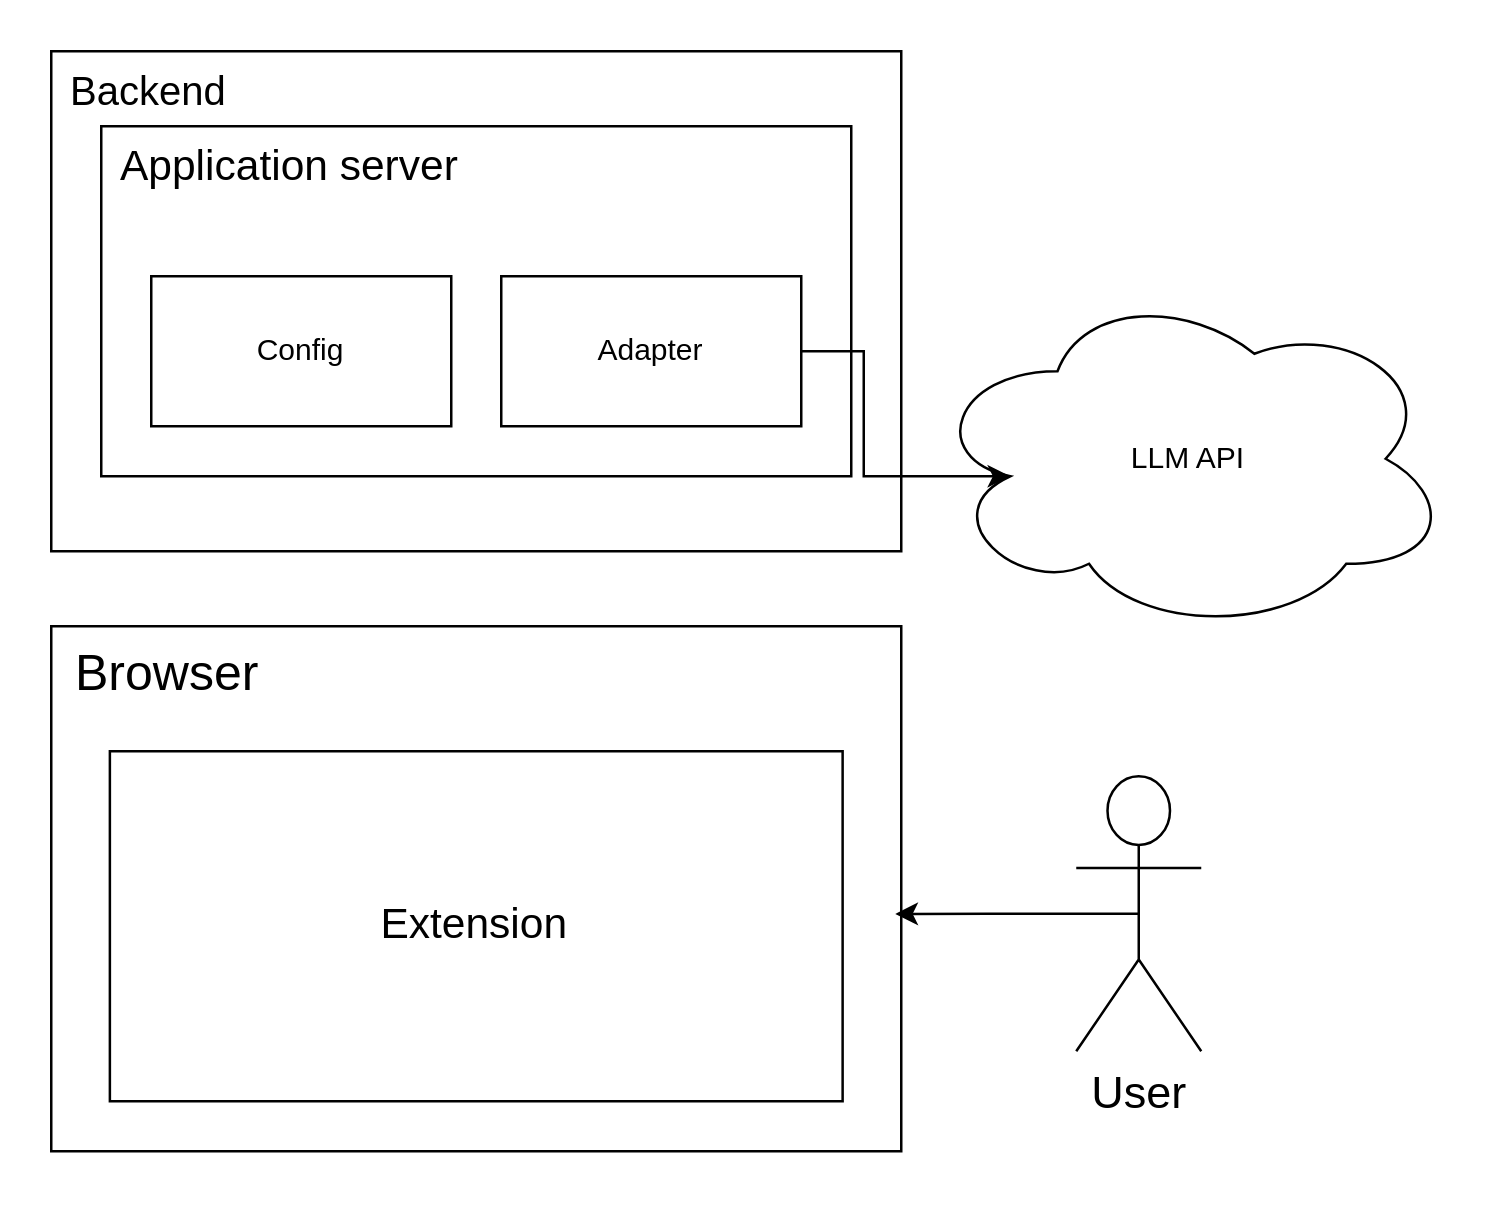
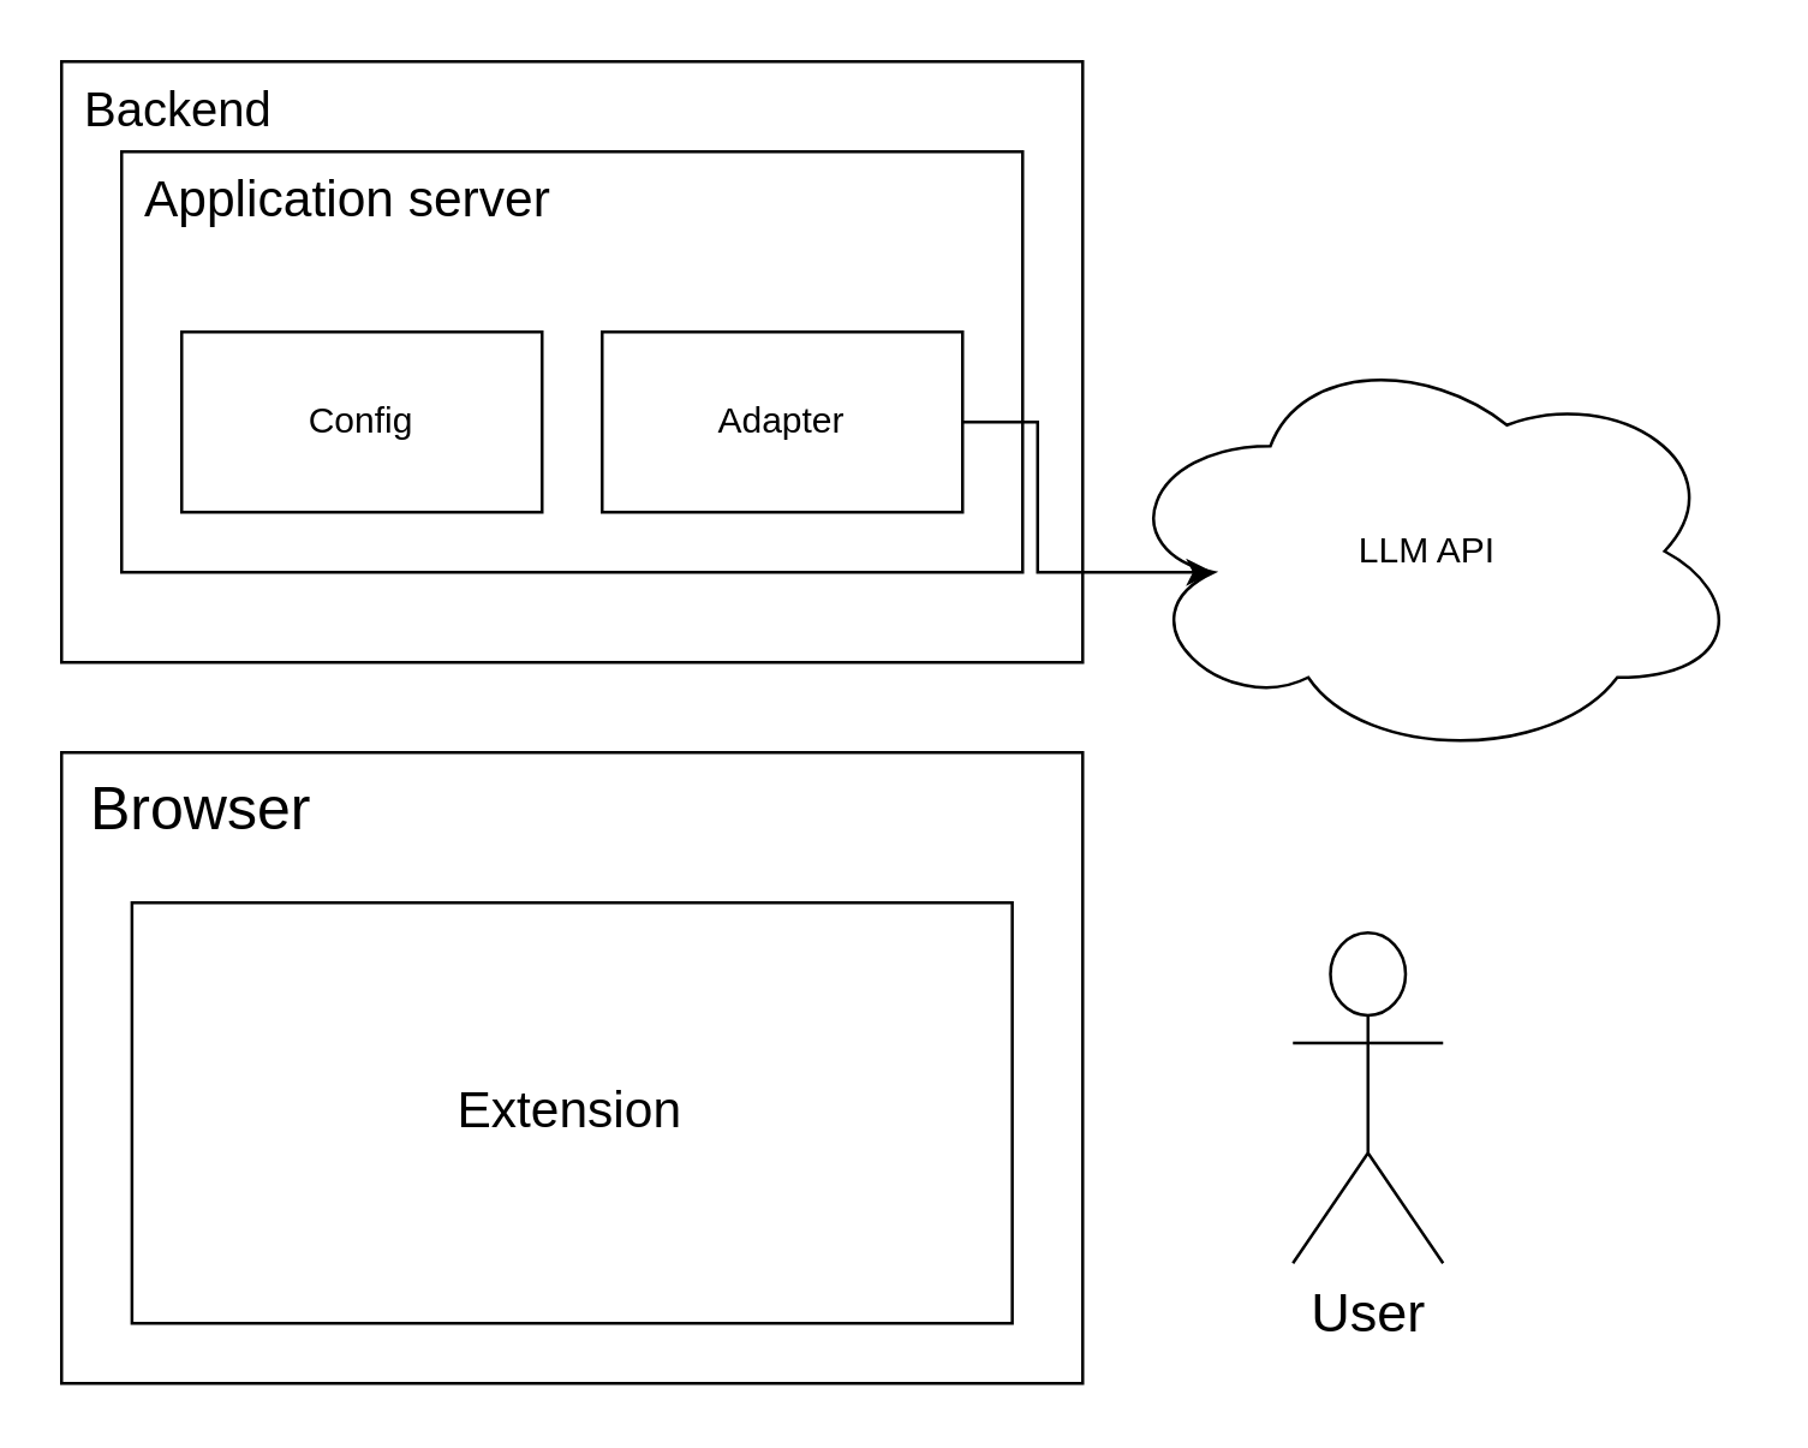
  <mxCell id="0" />
  <mxCell id="1" parent="0" />
  <mxCell id="2" value="User" style="shape=umlActor;verticalLabelPosition=bottom;verticalAlign=top;html=1;outlineConnect=0;fontSize=18;" parent="1" vertex="1"><mxGeometry x="430" y="310" width="50" height="110" as="geometry" /></mxCell>
  <mxCell id="3" value="" style="group" parent="1" vertex="1" connectable="0"><mxGeometry x="20" y="250" width="340" height="210" as="geometry" /></mxCell>
  <mxCell id="4" value="Browser" style="rounded=0;whiteSpace=wrap;html=1;verticalAlign=top;align=left;spacingLeft=8;fontSize=20;" parent="3" vertex="1"><mxGeometry width="340.0" height="210" as="geometry" /></mxCell>
  <mxCell id="5" value="Extension" style="rounded=0;whiteSpace=wrap;html=1;fontSize=17;" parent="3" vertex="1"><mxGeometry x="23.448" y="50" width="293.103" height="140" as="geometry" /></mxCell>
  <mxCell id="6" value="Backend" style="rounded=0;whiteSpace=wrap;html=1;align=left;verticalAlign=top;fontSize=16;spacingLeft=6;" parent="1" vertex="1"><mxGeometry x="20" y="20" width="340" height="200" as="geometry" /></mxCell>
  <mxCell id="7" value="Application server" style="rounded=0;whiteSpace=wrap;html=1;verticalAlign=top;align=left;spacingLeft=6;fontSize=17;" parent="1" vertex="1"><mxGeometry x="40" y="50" width="300" height="140" as="geometry" /></mxCell>
  <mxCell id="8" value="Config" style="rounded=0;whiteSpace=wrap;html=1;" parent="1" vertex="1"><mxGeometry x="60" y="110" width="120" height="60" as="geometry" /></mxCell>
  <mxCell id="9" value="Adapter" style="rounded=0;whiteSpace=wrap;html=1;" parent="1" vertex="1"><mxGeometry x="200" y="110" width="120" height="60" as="geometry" /></mxCell>
  <mxCell id="10" value="LLM API" style="ellipse;shape=cloud;whiteSpace=wrap;html=1;" parent="1" vertex="1"><mxGeometry x="370" y="113" width="210" height="140" as="geometry" /></mxCell>
- <mxCell id="11" style="edgeStyle=orthogonalEdgeStyle;rounded=0;orthogonalLoop=1;jettySize=auto;html=1;exitX=0.5;exitY=0.5;exitDx=0;exitDy=0;exitPerimeter=0;entryX=0.993;entryY=0.548;entryDx=0;entryDy=0;entryPerimeter=0;" parent="1" source="2" target="4" edge="1"><mxGeometry relative="1" as="geometry" /></mxCell>
  <mxCell id="12" style="edgeStyle=orthogonalEdgeStyle;rounded=0;orthogonalLoop=1;jettySize=auto;html=1;exitX=1;exitY=0.5;exitDx=0;exitDy=0;entryX=0.16;entryY=0.55;entryDx=0;entryDy=0;entryPerimeter=0;" edge="1" parent="1" source="9" target="10"><mxGeometry relative="1" as="geometry" /></mxCell>
